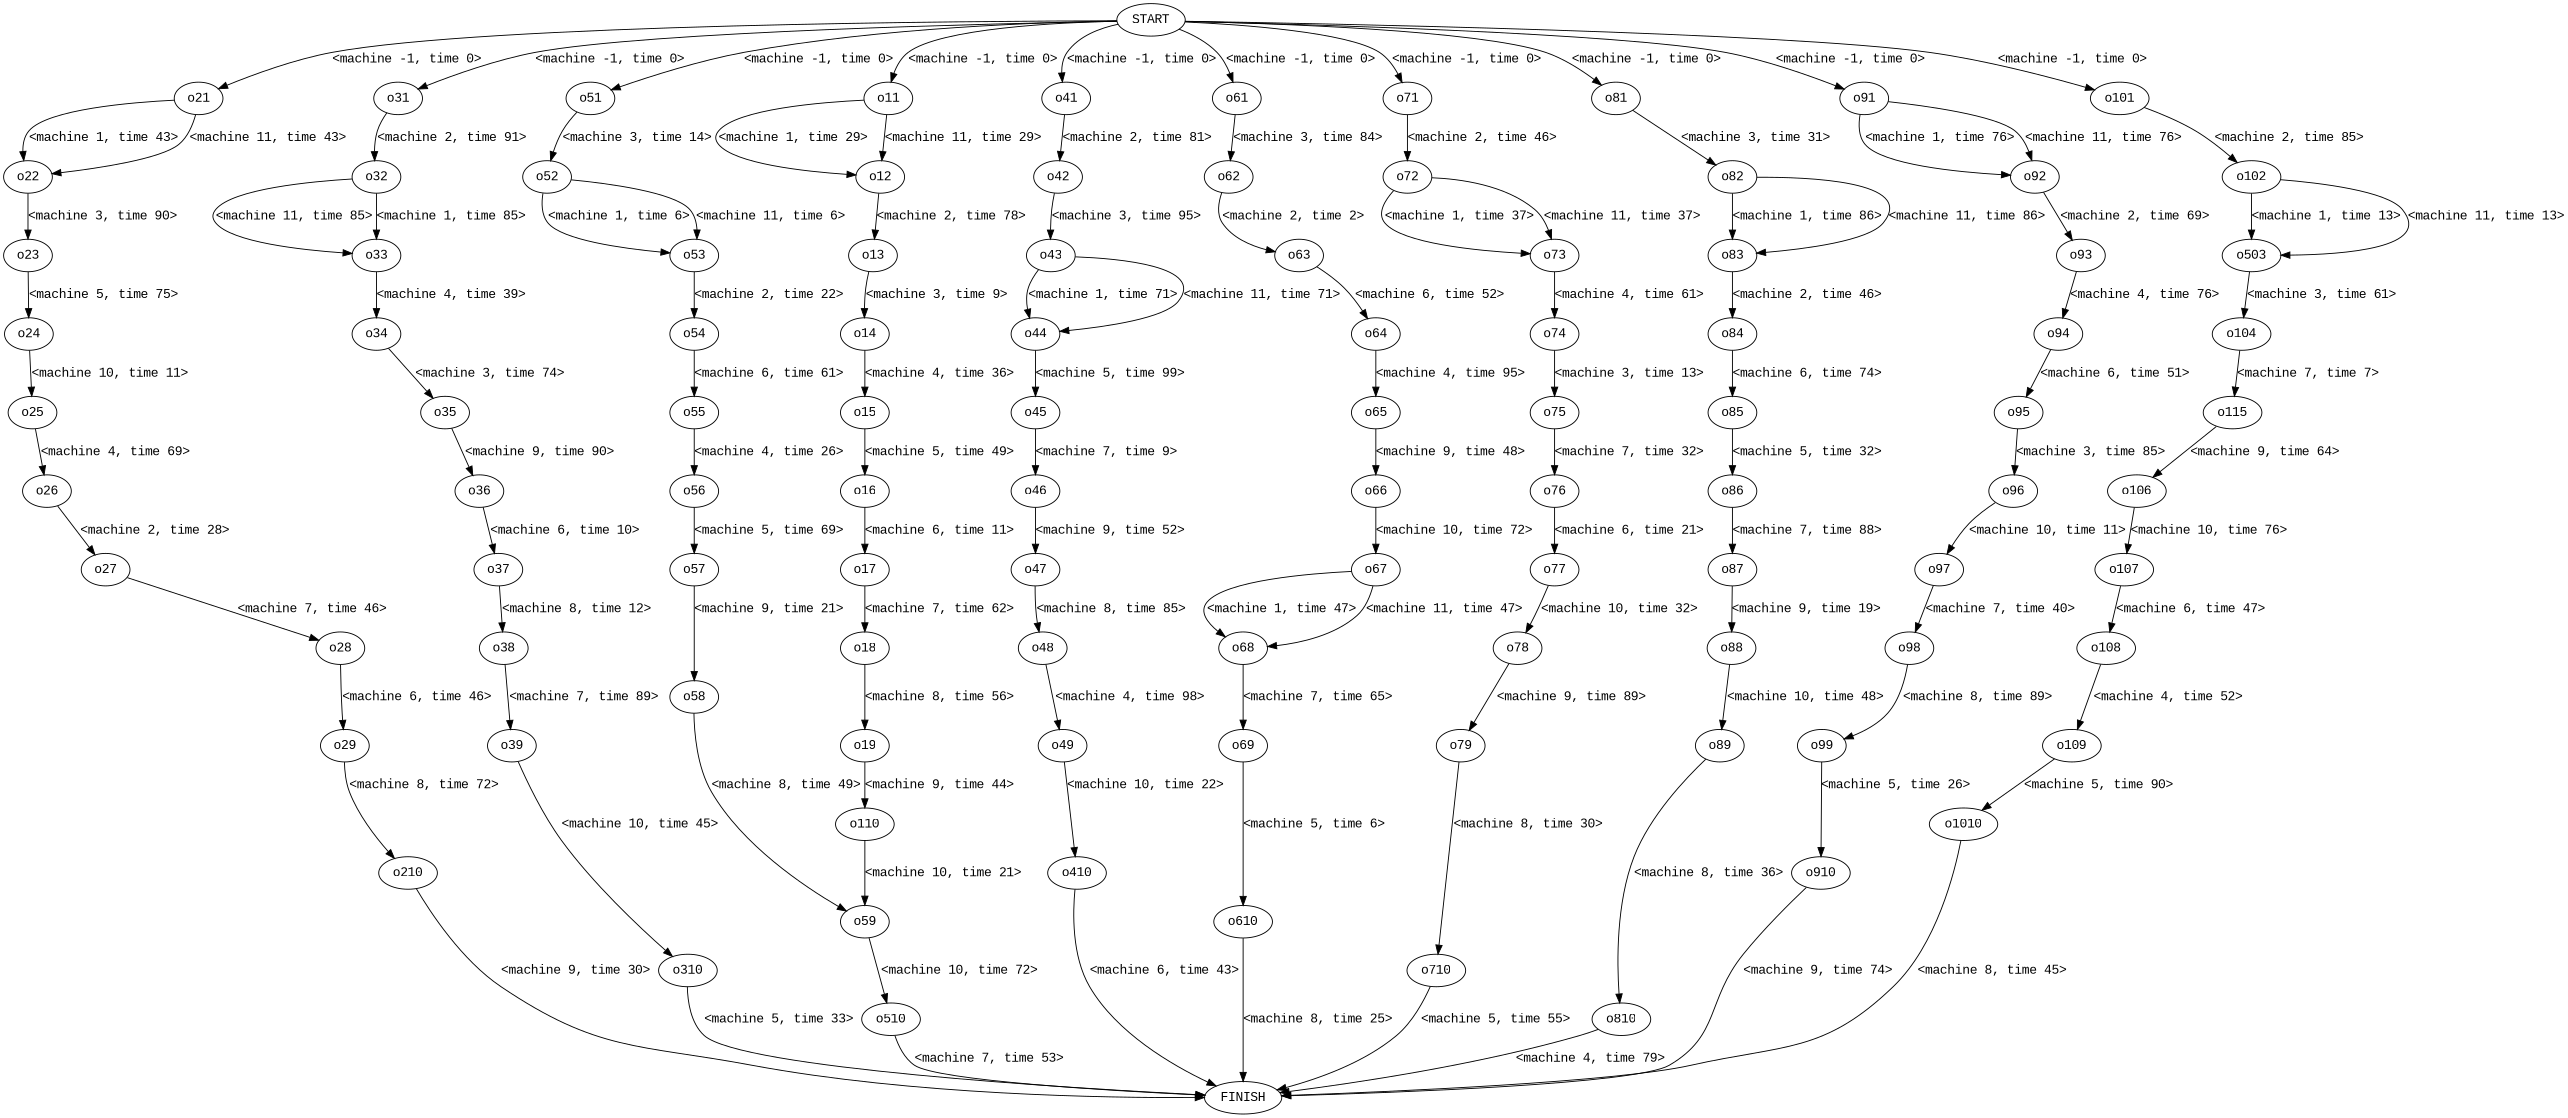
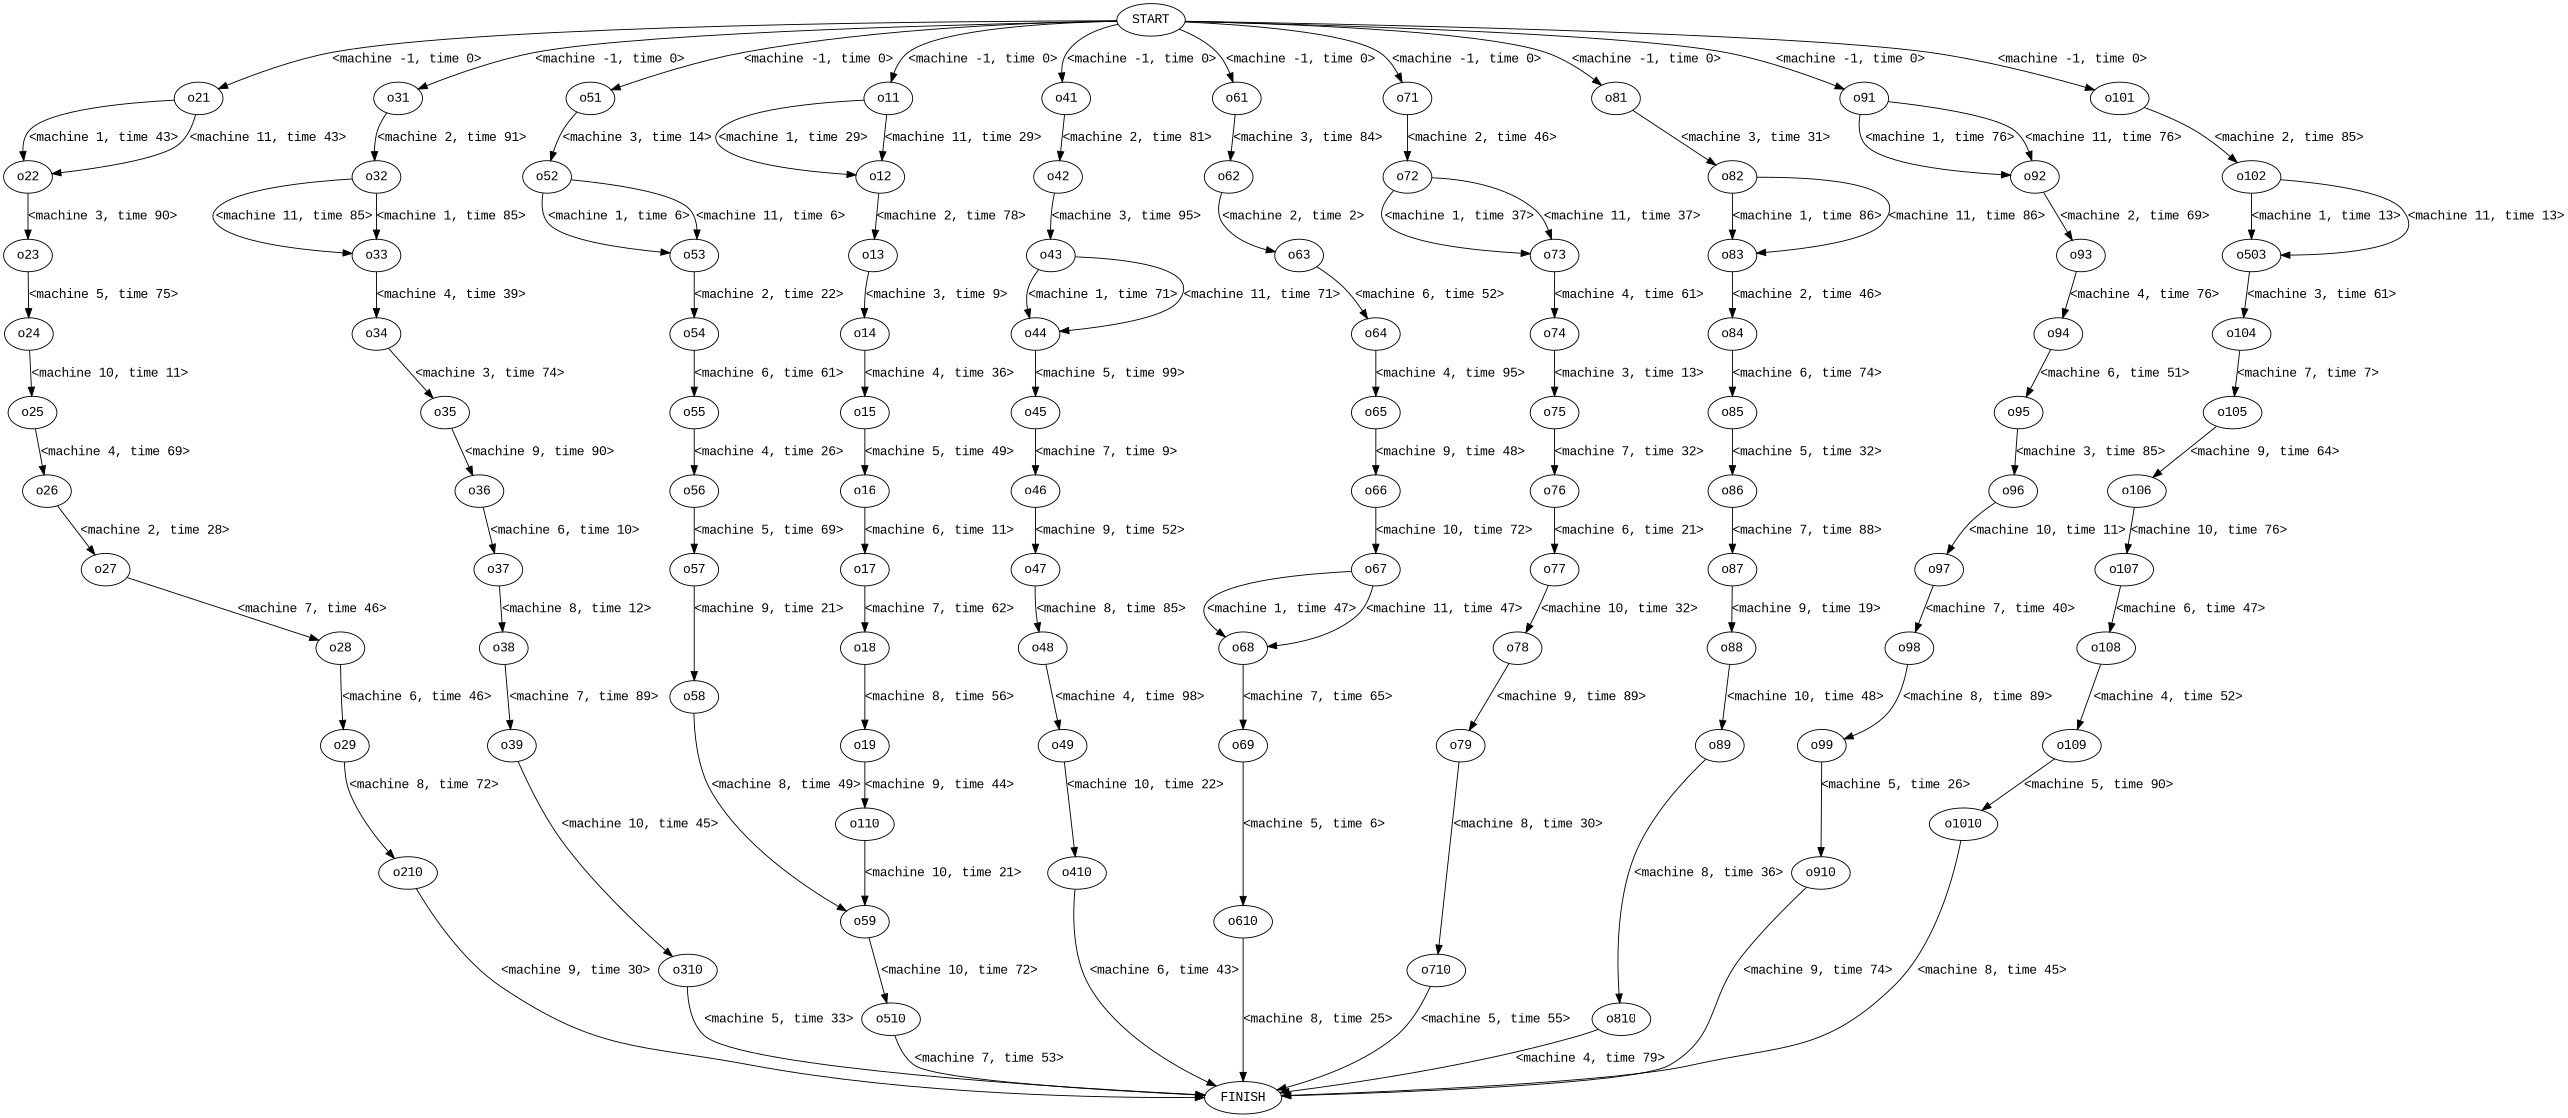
  digraph {
    fontname="Liberation Mono"
    node [fontname="Liberation Mono"]
    edge [fontname="Liberation Mono"]
    n1 [label=START]
    n2 [label=o11]
    n3 [label=o21]
    n4 [label=o31]
    n5 [label=o41]
    n6 [label=o51]
    n7 [label=o61]
    n8 [label=o71]
    n9 [label=o81]
    n10 [label=o91]
    n11 [label=o101]
    n12 [label=o12]
    n13 [label=o22]
    n14 [label=o32]
    n15 [label=o42]
    n16 [label=o52]
    n17 [label=o62]
    n18 [label=o72]
    n19 [label=o82]
    n20 [label=o92]
    n21 [label=o102]
    n22 [label=FINISH]
    n23 [label=o13]
    n24 [label=o14]
    n25 [label=o15]
    n26 [label=o16]
    n27 [label=o17]
    n28 [label=o18]
    n29 [label=o19]
    n30 [label=o110]
    n31 [label=o59]
    n32 [label=o23]
    n33 [label=o24]
    n34 [label=o25]
    n35 [label=o26]
    n36 [label=o27]
    n37 [label=o28]
    n38 [label=o29]
    n39 [label=o210]
    n40 [label=o33]
    n41 [label=o34]
    n42 [label=o35]
    n43 [label=o36]
    n44 [label=o37]
    n45 [label=o38]
    n46 [label=o39]
    n47 [label=o310]
    n48 [label=o43]
    n49 [label=o44]
    n50 [label=o45]
    n51 [label=o46]
    n52 [label=o47]
    n53 [label=o48]
    n54 [label=o49]
    n55 [label=o410]
    n56 [label=o53]
    n57 [label=o54]
    n58 [label=o55]
    n59 [label=o56]
    n60 [label=o57]
    n61 [label=o58]
    n62 [label=o510]
    n63 [label=o63]
    n64 [label=o64]
    n65 [label=o65]
    n66 [label=o66]
    n67 [label=o67]
    n68 [label=o68]
    n69 [label=o69]
    n70 [label=o610]
    n71 [label=o73]
    n72 [label=o74]
    n73 [label=o75]
    n74 [label=o76]
    n75 [label=o77]
    n76 [label=o78]
    n77 [label=o79]
    n78 [label=o710]
    n79 [label=o83]
    n80 [label=o84]
    n81 [label=o85]
    n82 [label=o86]
    n83 [label=o87]
    n84 [label=o88]
    n85 [label=o89]
    n86 [label=o810]
    n87 [label=o93]
    n88 [label=o94]
    n89 [label=o95]
    n90 [label=o96]
    n91 [label=o97]
    n92 [label=o98]
    n93 [label=o99]
    n94 [label=o910]
    n95 [label=o503]
    n96 [label=o104]
-   n97 [label=o115]
+   n97 [label=o105]
    n98 [label=o106]
    n99 [label=o107]
    n100 [label=o108]
    n101 [label=o109]
    n102 [label=o1010]
    n1 -> n2 [label="<machine -1, time 0>"]
    n1 -> n3 [label="<machine -1, time 0>"]
    n1 -> n4 [label="<machine -1, time 0>"]
    n1 -> n5 [label="<machine -1, time 0>"]
    n1 -> n6 [label="<machine -1, time 0>"]
    n1 -> n7 [label="<machine -1, time 0>"]
    n1 -> n8 [label="<machine -1, time 0>"]
    n1 -> n9 [label="<machine -1, time 0>"]
    n1 -> n10 [label="<machine -1, time 0>"]
    n1 -> n11 [label="<machine -1, time 0>"]
    n2 -> n12 [label="<machine 1, time 29>"]
    n2 -> n12 [label="<machine 11, time 29>"]
    n3 -> n13 [label="<machine 1, time 43>"]
    n3 -> n13 [label="<machine 11, time 43>"]
    n4 -> n14 [label="<machine 2, time 91>"]
    n5 -> n15 [label="<machine 2, time 81>"]
    n6 -> n16 [label="<machine 3, time 14>"]
    n7 -> n17 [label="<machine 3, time 84>"]
    n8 -> n18 [label="<machine 2, time 46>"]
    n9 -> n19 [label="<machine 3, time 31>"]
    n10 -> n20 [label="<machine 1, time 76>"]
    n10 -> n20 [label="<machine 11, time 76>"]
    n11 -> n21 [label="<machine 2, time 85>"]
    n12 -> n23 [label="<machine 2, time 78>"]
    n13 -> n32 [label="<machine 3, time 90>"]
    n14 -> n40 [label="<machine 1, time 85>"]
    n14 -> n40 [label="<machine 11, time 85>"]
    n15 -> n48 [label="<machine 3, time 95>"]
    n16 -> n56 [label="<machine 1, time 6>"]
    n16 -> n56 [label="<machine 11, time 6>"]
    n17 -> n63 [label="<machine 2, time 2>"]
    n18 -> n71 [label="<machine 1, time 37>"]
    n18 -> n71 [label="<machine 11, time 37>"]
    n19 -> n79 [label="<machine 1, time 86>"]
    n19 -> n79 [label="<machine 11, time 86>"]
    n20 -> n87 [label="<machine 2, time 69>"]
    n21 -> n95 [label="<machine 1, time 13>"]
    n21 -> n95 [label="<machine 11, time 13>"]
    n23 -> n24 [label="<machine 3, time 9>"]
    n24 -> n25 [label="<machine 4, time 36>"]
    n25 -> n26 [label="<machine 5, time 49>"]
    n26 -> n27 [label="<machine 6, time 11>"]
    n27 -> n28 [label="<machine 7, time 62>"]
    n28 -> n29 [label="<machine 8, time 56>"]
    n29 -> n30 [label="<machine 9, time 44>"]
    n30 -> n31 [label="<machine 10, time 21>"]
    n31 -> n62 [label="<machine 10, time 72>"]
    n32 -> n33 [label="<machine 5, time 75>"]
    n33 -> n34 [label="<machine 10, time 11>"]
    n34 -> n35 [label="<machine 4, time 69>"]
    n35 -> n36 [label="<machine 2, time 28>"]
    n36 -> n37 [label="<machine 7, time 46>"]
    n37 -> n38 [label="<machine 6, time 46>"]
    n38 -> n39 [label="<machine 8, time 72>"]
    n39 -> n22 [label="<machine 9, time 30>"]
    n40 -> n41 [label="<machine 4, time 39>"]
    n41 -> n42 [label="<machine 3, time 74>"]
    n42 -> n43 [label="<machine 9, time 90>"]
    n43 -> n44 [label="<machine 6, time 10>"]
    n44 -> n45 [label="<machine 8, time 12>"]
    n45 -> n46 [label="<machine 7, time 89>"]
    n46 -> n47 [label="<machine 10, time 45>"]
    n47 -> n22 [label="<machine 5, time 33>"]
    n48 -> n49 [label="<machine 1, time 71>"]
    n48 -> n49 [label="<machine 11, time 71>"]
    n49 -> n50 [label="<machine 5, time 99>"]
    n50 -> n51 [label="<machine 7, time 9>"]
    n51 -> n52 [label="<machine 9, time 52>"]
    n52 -> n53 [label="<machine 8, time 85>"]
    n53 -> n54 [label="<machine 4, time 98>"]
    n54 -> n55 [label="<machine 10, time 22>"]
    n55 -> n22 [label="<machine 6, time 43>"]
    n56 -> n57 [label="<machine 2, time 22>"]
    n57 -> n58 [label="<machine 6, time 61>"]
    n58 -> n59 [label="<machine 4, time 26>"]
    n59 -> n60 [label="<machine 5, time 69>"]
    n60 -> n61 [label="<machine 9, time 21>"]
    n61 -> n31 [label="<machine 8, time 49>"]
    n62 -> n22 [label="<machine 7, time 53>"]
    n63 -> n64 [label="<machine 6, time 52>"]
    n64 -> n65 [label="<machine 4, time 95>"]
    n65 -> n66 [label="<machine 9, time 48>"]
    n66 -> n67 [label="<machine 10, time 72>"]
    n67 -> n68 [label="<machine 1, time 47>"]
    n67 -> n68 [label="<machine 11, time 47>"]
    n68 -> n69 [label="<machine 7, time 65>"]
    n69 -> n70 [label="<machine 5, time 6>"]
    n70 -> n22 [label="<machine 8, time 25>"]
    n71 -> n72 [label="<machine 4, time 61>"]
    n72 -> n73 [label="<machine 3, time 13>"]
    n73 -> n74 [label="<machine 7, time 32>"]
    n74 -> n75 [label="<machine 6, time 21>"]
    n75 -> n76 [label="<machine 10, time 32>"]
    n76 -> n77 [label="<machine 9, time 89>"]
    n77 -> n78 [label="<machine 8, time 30>"]
    n78 -> n22 [label="<machine 5, time 55>"]
    n79 -> n80 [label="<machine 2, time 46>"]
    n80 -> n81 [label="<machine 6, time 74>"]
    n81 -> n82 [label="<machine 5, time 32>"]
    n82 -> n83 [label="<machine 7, time 88>"]
    n83 -> n84 [label="<machine 9, time 19>"]
    n84 -> n85 [label="<machine 10, time 48>"]
    n85 -> n86 [label="<machine 8, time 36>"]
    n86 -> n22 [label="<machine 4, time 79>"]
    n87 -> n88 [label="<machine 4, time 76>"]
    n88 -> n89 [label="<machine 6, time 51>"]
    n89 -> n90 [label="<machine 3, time 85>"]
    n90 -> n91 [label="<machine 10, time 11>"]
    n91 -> n92 [label="<machine 7, time 40>"]
    n92 -> n93 [label="<machine 8, time 89>"]
    n93 -> n94 [label="<machine 5, time 26>"]
    n94 -> n22 [label="<machine 9, time 74>"]
    n95 -> n96 [label="<machine 3, time 61>"]
    n96 -> n97 [label="<machine 7, time 7>"]
    n97 -> n98 [label="<machine 9, time 64>"]
    n98 -> n99 [label="<machine 10, time 76>"]
    n99 -> n100 [label="<machine 6, time 47>"]
    n100 -> n101 [label="<machine 4, time 52>"]
    n101 -> n102 [label="<machine 5, time 90>"]
    n102 -> n22 [label="<machine 8, time 45>"]
  }
